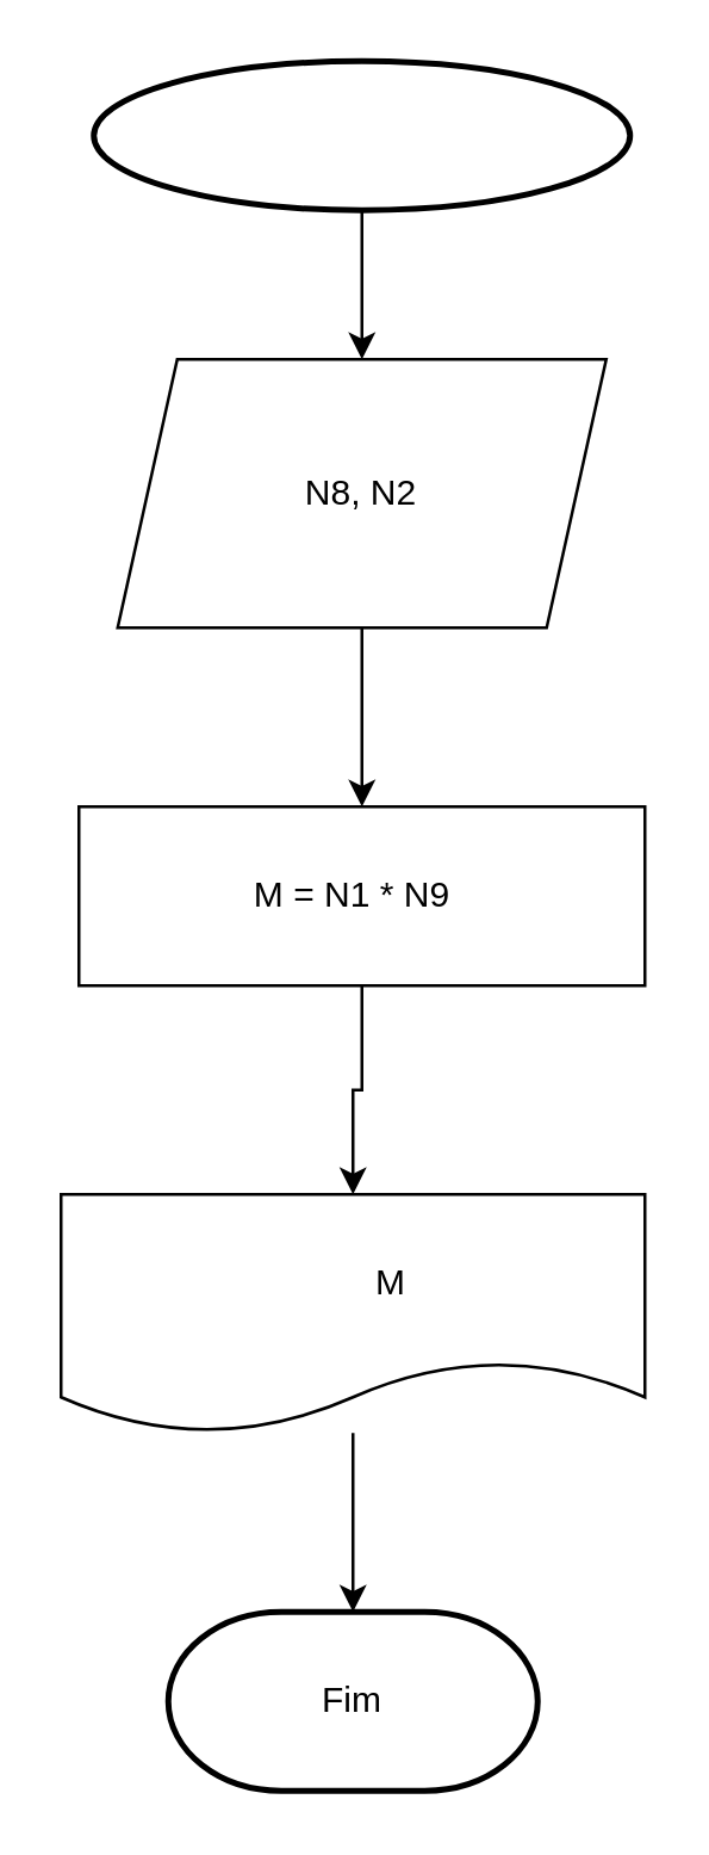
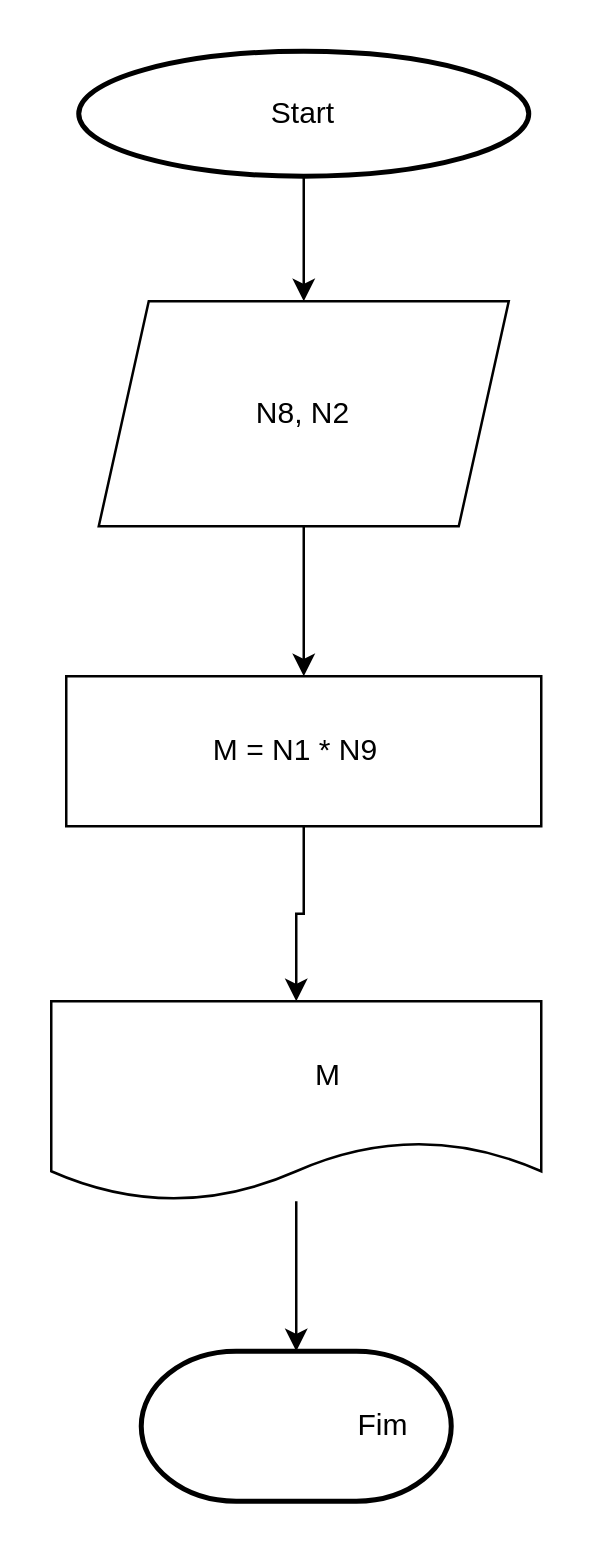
  <mxCell id="0" />
  <mxCell id="1" parent="0" />
  <mxCell id="2" style="edgeStyle=orthogonalEdgeStyle;rounded=0;orthogonalLoop=1;jettySize=auto;html=1;exitX=0.5;exitY=1;exitDx=0;exitDy=0;exitPerimeter=0;entryX=0.5;entryY=0;entryDx=0;entryDy=0;" parent="1" source="3" target="6" edge="1"><mxGeometry relative="1" as="geometry" /></mxCell>
  <mxCell id="3" value="" style="strokeWidth=2;html=1;shape=mxgraph.flowchart.start_1;whiteSpace=wrap;" parent="1" vertex="1"><mxGeometry x="31" y="20" width="180" height="50" as="geometry" /></mxCell>
+ <mxCell id="4" value="Start" style="text;html=1;strokeColor=none;align=center;verticalAlign=middle;whiteSpace=wrap;rounded=0;" parent="1" vertex="1"><mxGeometry x="101" y="35" width="40" height="20" as="geometry" /></mxCell>
  <mxCell id="5" value="" style="edgeStyle=orthogonalEdgeStyle;rounded=0;orthogonalLoop=1;jettySize=auto;html=1;" parent="1" source="6" target="9" edge="1"><mxGeometry relative="1" as="geometry" /></mxCell>
  <mxCell id="6" value="" style="shape=parallelogram;perimeter=parallelogramPerimeter;whiteSpace=wrap;html=1;fixedSize=1;fillColor=none;" parent="1" vertex="1"><mxGeometry x="39" y="120" width="164" height="90" as="geometry" /></mxCell>
  <mxCell id="7" value="N8, N2" style="text;html=1;strokeColor=none;fillColor=none;align=center;verticalAlign=middle;whiteSpace=wrap;rounded=0;" parent="1" vertex="1"><mxGeometry x="83" y="155" width="76" height="20" as="geometry" /></mxCell>
  <mxCell id="8" value="" style="edgeStyle=orthogonalEdgeStyle;rounded=0;orthogonalLoop=1;jettySize=auto;html=1;" parent="1" source="9" target="11" edge="1"><mxGeometry relative="1" as="geometry" /></mxCell>
  <mxCell id="9" value="" style="rounded=0;whiteSpace=wrap;html=1;fillColor=none;" parent="1" vertex="1"><mxGeometry x="26" y="270" width="190" height="60" as="geometry" /></mxCell>
  <mxCell id="10" value="" style="edgeStyle=orthogonalEdgeStyle;rounded=0;orthogonalLoop=1;jettySize=auto;html=1;" parent="1" source="11" target="12" edge="1"><mxGeometry relative="1" as="geometry" /></mxCell>
  <mxCell id="11" value="" style="shape=document;whiteSpace=wrap;html=1;boundedLbl=1;fillColor=none;" parent="1" vertex="1"><mxGeometry x="20" y="400" width="196" height="80" as="geometry" /></mxCell>
  <mxCell id="12" value="" style="strokeWidth=2;html=1;shape=mxgraph.flowchart.terminator;whiteSpace=wrap;fillColor=none;" parent="1" vertex="1"><mxGeometry x="56" y="540" width="124" height="60" as="geometry" /></mxCell>
  <mxCell id="13" value="M = N1 * N9" style="text;html=1;strokeColor=none;fillColor=none;align=center;verticalAlign=middle;whiteSpace=wrap;rounded=0;" parent="1" vertex="1"><mxGeometry x="39" y="290" width="158" height="20" as="geometry" /></mxCell>
  <mxCell id="14" value="M" style="text;html=1;strokeColor=none;fillColor=none;align=center;verticalAlign=middle;whiteSpace=wrap;rounded=0;" parent="1" vertex="1"><mxGeometry x="66" y="420" width="130" height="20" as="geometry" /></mxCell>
  <mxCell id="15" style="edgeStyle=orthogonalEdgeStyle;rounded=0;orthogonalLoop=1;jettySize=auto;html=1;exitX=0.5;exitY=1;exitDx=0;exitDy=0;" parent="1" source="14" target="14" edge="1"><mxGeometry relative="1" as="geometry" /></mxCell>
- <mxCell id="16" value="Fim" style="text;html=1;strokeColor=none;fillColor=none;align=center;verticalAlign=middle;whiteSpace=wrap;rounded=0;" parent="1" vertex="1"><mxGeometry x="98" y="560" width="40" height="20" as="geometry" /></mxCell>
+ <mxCell id="16" value="Fim" style="text;html=1;strokeColor=none;fillColor=none;align=center;verticalAlign=middle;whiteSpace=wrap;rounded=0;" parent="1" vertex="1"><mxGeometry x="133" y="560" width="40" height="20" as="geometry" /></mxCell>
